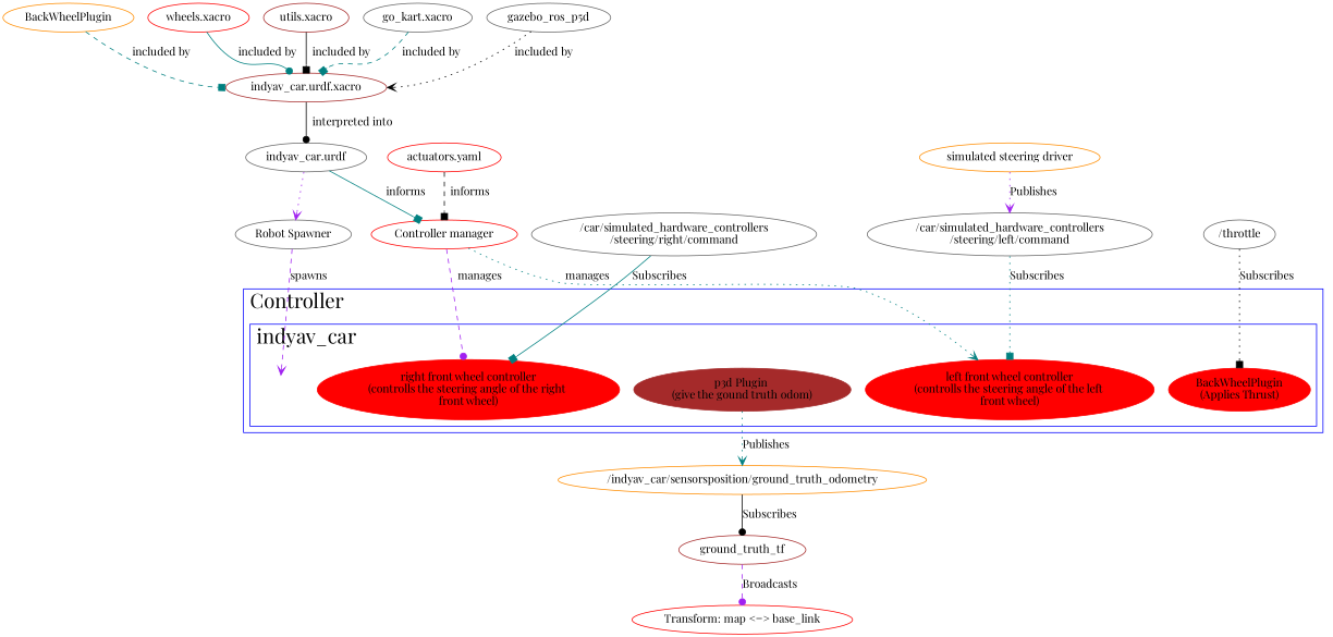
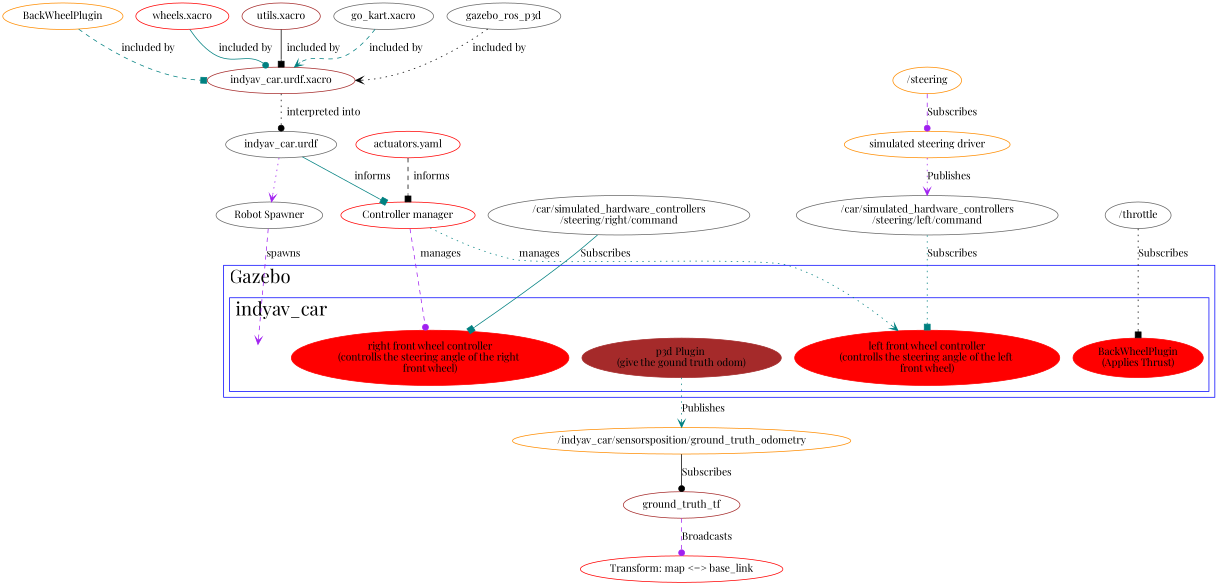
  digraph {
    fontname="Playfair Display"
    fontsize=25
    node [color=red fontname="Playfair Display"]
    edge [arrowhead=vee color=teal fontname="Playfair Display" style=dotted]
    n1 [label="BackWheelPlugin\n(Applies Thrust)" style=filled]
    invis [color=white style=invis]
    n3 [color=brown label="p3d Plugin \n(give the gound truth odom)" style=filled]
    n4 [label="right front wheel controller\n(controlls the steering angle of the right \nfront wheel)" style=filled]
    n5 [label="left front wheel controller\n(controlls the steering angle of the left \nfront wheel)" style=filled]
    "/indyav_car/sensorsposition/ground_truth_odometry" [color=darkorange]
    BackWheelPlugin [color=darkorange]
    "indyav_car.urdf.xacro" [color=brown]
    "indyav_car.urdf" [color=gray40]
    "Controller manager"
    "Robot Spawner" [color=gray40]
    "wheels.xacro"
    "utils.xacro" [color=brown]
    "go_kart.xacro" [color=gray40]
-   gazebo_ros_p3d [color=gray40 label=gazebo_ros_p5d]
+   gazebo_ros_p3d [color=gray40]
    "actuators.yaml"
    ground_truth_tf [color=brown]
    "Transform: map <=> base_link"
    n19 [color=gray40 label="/car/simulated_hardware_controllers\n/steering/right/command"]
    "simulated steering driver" [color=darkorange]
    n21 [color=gray40 label="/car/simulated_hardware_controllers\n/steering/left/command"]
+   "/steering" [color=darkorange]
    "/throttle" [color=gray40]
    subgraph cluster_1 {
      color=blue
      compound=true
-     label=Controller
+     label=Gazebo
      labeljust=l
      style=outlined
      subgraph cluster_2 {
        color=blue
        compound=true
        label=indyav_car
        labeljust=l
        style=outlined
        n1
        invis
        n3
        n4
        n5
      }
    }
    n3 -> "/indyav_car/sensorsposition/ground_truth_odometry" [label=Publishes]
    "/indyav_car/sensorsposition/ground_truth_odometry" -> ground_truth_tf [arrowhead=dot color=black label=Subscribes style=solid]
    BackWheelPlugin -> "indyav_car.urdf.xacro" [arrowhead=box headport=w label="  included by  " style=dashed]
-   "indyav_car.urdf.xacro" -> "indyav_car.urdf" [arrowhead=dot color=black label="  interpreted into  " style=solid]
+   "indyav_car.urdf.xacro" -> "indyav_car.urdf" [arrowhead=dot color=black label="  interpreted into  "]
    "indyav_car.urdf" -> "Controller manager" [arrowhead=box label="  informs  " style=solid]
    "indyav_car.urdf" -> "Robot Spawner" [color=purple]
    "Controller manager" -> n4 [arrowhead=dot color=purple label="  manages  " style=dashed]
    "Controller manager" -> n5 [label="  manages  "]
    "Robot Spawner" -> invis [color=purple label=spawns style=dashed]
    "wheels.xacro" -> "indyav_car.urdf.xacro" [arrowhead=dot headport=nw label="  included by  " style=solid]
    "utils.xacro" -> "indyav_car.urdf.xacro" [arrowhead=box color=black headport=n label="  included by  " style=solid]
-   "go_kart.xacro" -> "indyav_car.urdf.xacro" [arrowhead=box headport=ne label="  included by  " style=dashed]
+   "go_kart.xacro" -> "indyav_car.urdf.xacro" [headport=ne label="  included by  " style=dashed]
    gazebo_ros_p3d -> "indyav_car.urdf.xacro" [color=black headport=e label="  included by  "]
    "actuators.yaml" -> "Controller manager" [arrowhead=box color=black label="  informs  " style=dashed]
    ground_truth_tf -> "Transform: map <=> base_link" [arrowhead=dot color=purple label=Broadcasts style=dashed]
    n19 -> n4 [arrowhead=box label=Subscribes style=solid]
    "simulated steering driver" -> n21 [color=purple label=Publishes]
    n21 -> n5 [arrowhead=box label=Subscribes]
+   "/steering" -> "simulated steering driver" [arrowhead=dot color=purple label=Subscribes style=dashed]
    "/throttle" -> n1 [arrowhead=box color=black label=Subscribes]
  }
